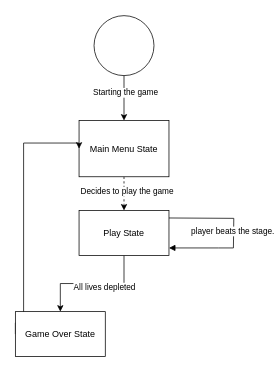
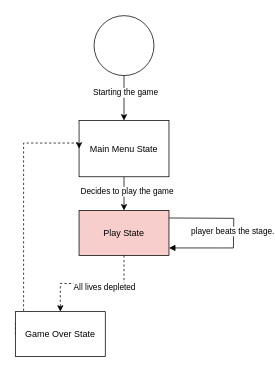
  <mxCell id="0" />
  <mxCell id="1" parent="0" />
  <mxCell id="2" style="edgeStyle=orthogonalEdgeStyle;rounded=0;orthogonalLoop=1;jettySize=auto;html=1;exitX=0.5;exitY=1;exitDx=0;exitDy=0;entryX=0.5;entryY=0;entryDx=0;entryDy=0;" edge="1" parent="1" source="4" target="7"><mxGeometry relative="1" as="geometry" /></mxCell>
  <mxCell id="3" value="Starting the game" style="edgeLabel;html=1;align=center;verticalAlign=middle;resizable=0;points=[];" vertex="1" connectable="0" parent="2"><mxGeometry x="-0.267" y="1" relative="1" as="geometry"><mxPoint as="offset" /></mxGeometry></mxCell>
  <mxCell id="4" value="" style="ellipse;whiteSpace=wrap;html=1;aspect=fixed;" vertex="1" parent="1"><mxGeometry x="125" y="20" width="80" height="80" as="geometry" /></mxCell>
- <mxCell id="5" style="edgeStyle=orthogonalEdgeStyle;rounded=0;orthogonalLoop=1;jettySize=auto;html=1;exitX=0.5;exitY=1;exitDx=0;exitDy=0;entryX=0.5;entryY=0;entryDx=0;entryDy=0;dashed=1;" edge="1" parent="1" source="7" target="13"><mxGeometry relative="1" as="geometry" /></mxCell>
+ <mxCell id="5" style="edgeStyle=orthogonalEdgeStyle;rounded=0;orthogonalLoop=1;jettySize=auto;html=1;exitX=0.5;exitY=1;exitDx=0;exitDy=0;entryX=0.5;entryY=0;entryDx=0;entryDy=0;" edge="1" parent="1" source="7" target="13"><mxGeometry relative="1" as="geometry" /></mxCell>
  <mxCell id="6" value="Decides to play the game" style="edgeLabel;html=1;align=center;verticalAlign=middle;resizable=0;points=[];" vertex="1" connectable="0" parent="5"><mxGeometry x="-0.167" y="3" relative="1" as="geometry"><mxPoint as="offset" /></mxGeometry></mxCell>
  <mxCell id="7" value="Main Menu State" style="rounded=0;whiteSpace=wrap;html=1;" vertex="1" parent="1"><mxGeometry x="105" y="160" width="120" height="75" as="geometry" /></mxCell>
- <mxCell id="8" style="edgeStyle=orthogonalEdgeStyle;rounded=0;orthogonalLoop=1;jettySize=auto;html=1;exitX=0.5;exitY=1;exitDx=0;exitDy=0;entryX=0.5;entryY=0;entryDx=0;entryDy=0;" edge="1" parent="1" source="13" target="15"><mxGeometry relative="1" as="geometry" /></mxCell>
+ <mxCell id="8" style="edgeStyle=orthogonalEdgeStyle;rounded=0;orthogonalLoop=1;jettySize=auto;html=1;exitX=0.5;exitY=1;exitDx=0;exitDy=0;entryX=0.5;entryY=0;entryDx=0;entryDy=0;dashed=1;" edge="1" parent="1" source="13" target="15"><mxGeometry relative="1" as="geometry" /></mxCell>
  <mxCell id="9" value="All lives depleted" style="edgeLabel;html=1;align=center;verticalAlign=middle;resizable=0;points=[];" vertex="1" connectable="0" parent="8"><mxGeometry x="-0.2" y="5" relative="1" as="geometry"><mxPoint as="offset" /></mxGeometry></mxCell>
  <mxCell id="10" style="edgeStyle=orthogonalEdgeStyle;rounded=0;orthogonalLoop=1;jettySize=auto;html=1;endArrow=none;startFill=0;" edge="1" parent="1"><mxGeometry relative="1" as="geometry"><mxPoint x="311" y="330" as="targetPoint" /><mxPoint x="225" y="290" as="sourcePoint" /></mxGeometry></mxCell>
  <mxCell id="11" value="player beats the stage." style="edgeLabel;html=1;align=center;verticalAlign=middle;resizable=0;points=[];" vertex="1" connectable="0" parent="10"><mxGeometry x="0.656" y="-2" relative="1" as="geometry"><mxPoint as="offset" /></mxGeometry></mxCell>
  <mxCell id="12" style="edgeStyle=orthogonalEdgeStyle;rounded=0;orthogonalLoop=1;jettySize=auto;html=1;endArrow=none;startFill=1;startArrow=block;" edge="1" parent="1" source="13"><mxGeometry relative="1" as="geometry"><mxPoint x="311" y="330" as="targetPoint" /><Array as="points"><mxPoint x="291" y="330" /><mxPoint x="291" y="330" /></Array></mxGeometry></mxCell>
- <mxCell id="13" value="Play State" style="rounded=0;whiteSpace=wrap;html=1;" vertex="1" parent="1"><mxGeometry x="105" y="280" width="120" height="60" as="geometry" /></mxCell>
- <mxCell id="14" style="edgeStyle=orthogonalEdgeStyle;rounded=0;orthogonalLoop=1;jettySize=auto;html=1;exitX=0;exitY=0.5;exitDx=0;exitDy=0;entryX=0;entryY=0.5;entryDx=0;entryDy=0;" edge="1" parent="1" source="15" target="7"><mxGeometry relative="1" as="geometry"><Array as="points"><mxPoint x="31" y="430" /><mxPoint x="31" y="190" /></Array></mxGeometry></mxCell>
+ <mxCell id="13" value="Play State" style="rounded=0;whiteSpace=wrap;html=1;fillColor=#f8cecc;" vertex="1" parent="1"><mxGeometry x="105" y="280" width="120" height="60" as="geometry" /></mxCell>
+ <mxCell id="14" style="edgeStyle=orthogonalEdgeStyle;rounded=0;orthogonalLoop=1;jettySize=auto;html=1;exitX=0;exitY=0.5;exitDx=0;exitDy=0;entryX=0;entryY=0.5;entryDx=0;entryDy=0;dashed=1;" edge="1" parent="1" source="15" target="7"><mxGeometry relative="1" as="geometry"><Array as="points"><mxPoint x="31" y="430" /><mxPoint x="31" y="190" /></Array></mxGeometry></mxCell>
  <mxCell id="15" value="Game Over State" style="rounded=0;whiteSpace=wrap;html=1;" vertex="1" parent="1"><mxGeometry x="20" y="415" width="120" height="60" as="geometry" /></mxCell>
